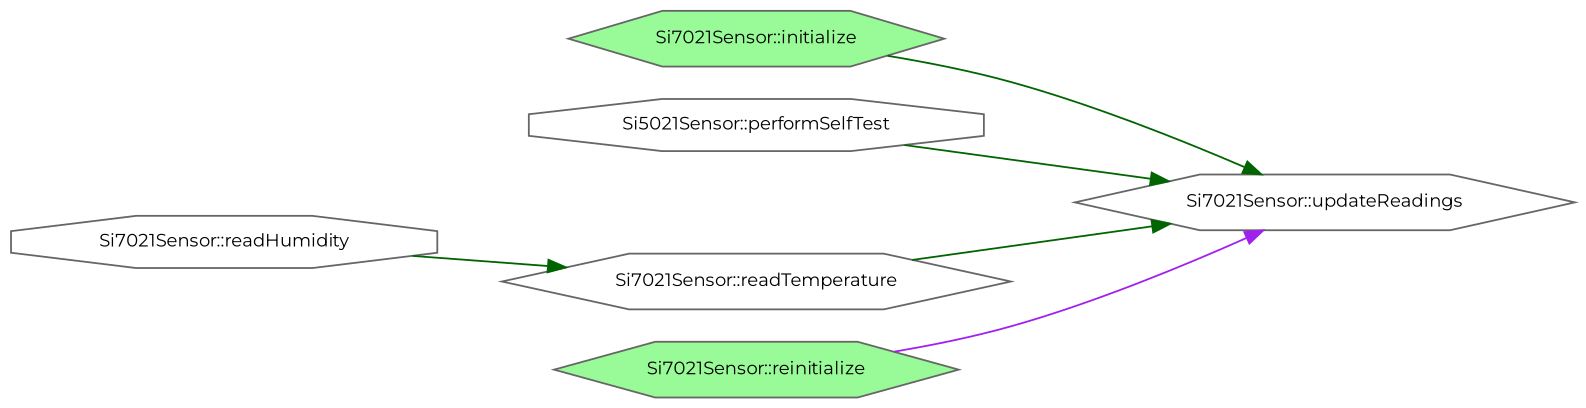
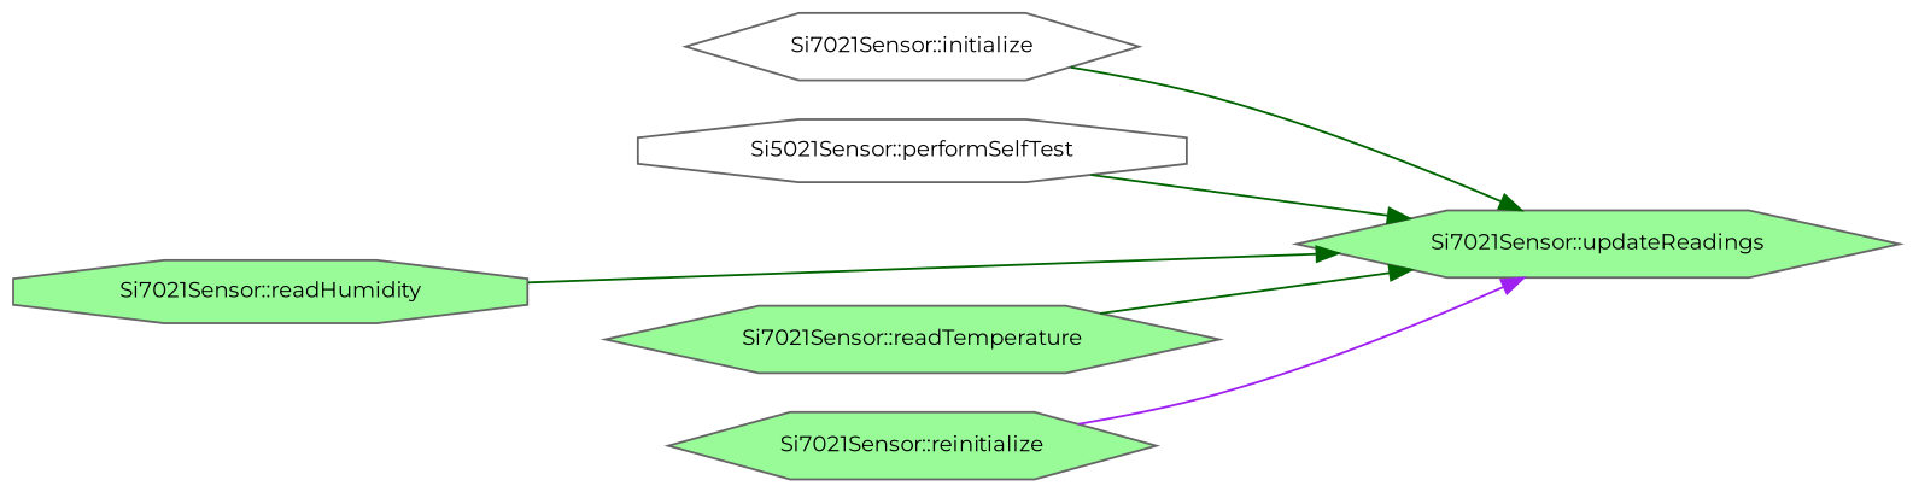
  digraph {
    fontname=Montserrat
    rankdir=RL
    node [color=grey40 fillcolor=palegreen fontname=Montserrat fontsize=10 shape=hexagon style=filled]
    edge [color=darkgreen dir=back fontname=Montserrat fontsize=10 labelfontname=Helvetica labelfontsize=10 style=solid]
-   n1 [color=gray40 fillcolor=white fontcolor=black height=0.2 label="Si7021Sensor::updateReadings" width=0.4]
-   n2 [height=0.2 label="Si7021Sensor::initialize" width=0.4]
+   n1 [color=gray40 fontcolor=black height=0.2 label="Si7021Sensor::updateReadings" width=0.4]
+   n2 [fillcolor=white height=0.2 label="Si7021Sensor::initialize" width=0.4]
    n3 [fillcolor=white height=0.2 label="Si5021Sensor::performSelfTest" shape=octagon width=0.4]
-   n4 [fillcolor=white height=0.2 label="Si7021Sensor::readHumidity" shape=octagon width=0.4]
-   n5 [fillcolor=white height=0.2 label="Si7021Sensor::readTemperature" width=0.4]
+   n4 [height=0.2 label="Si7021Sensor::readHumidity" shape=octagon width=0.4]
+   n5 [height=0.2 label="Si7021Sensor::readTemperature" width=0.4]
    n6 [height=0.2 label="Si7021Sensor::reinitialize" width=0.4]
    n1 -> n2
    n1 -> n3
-   n5 -> n4
+   n1 -> n4
    n1 -> n5
    n1 -> n6 [color=purple]
  }
